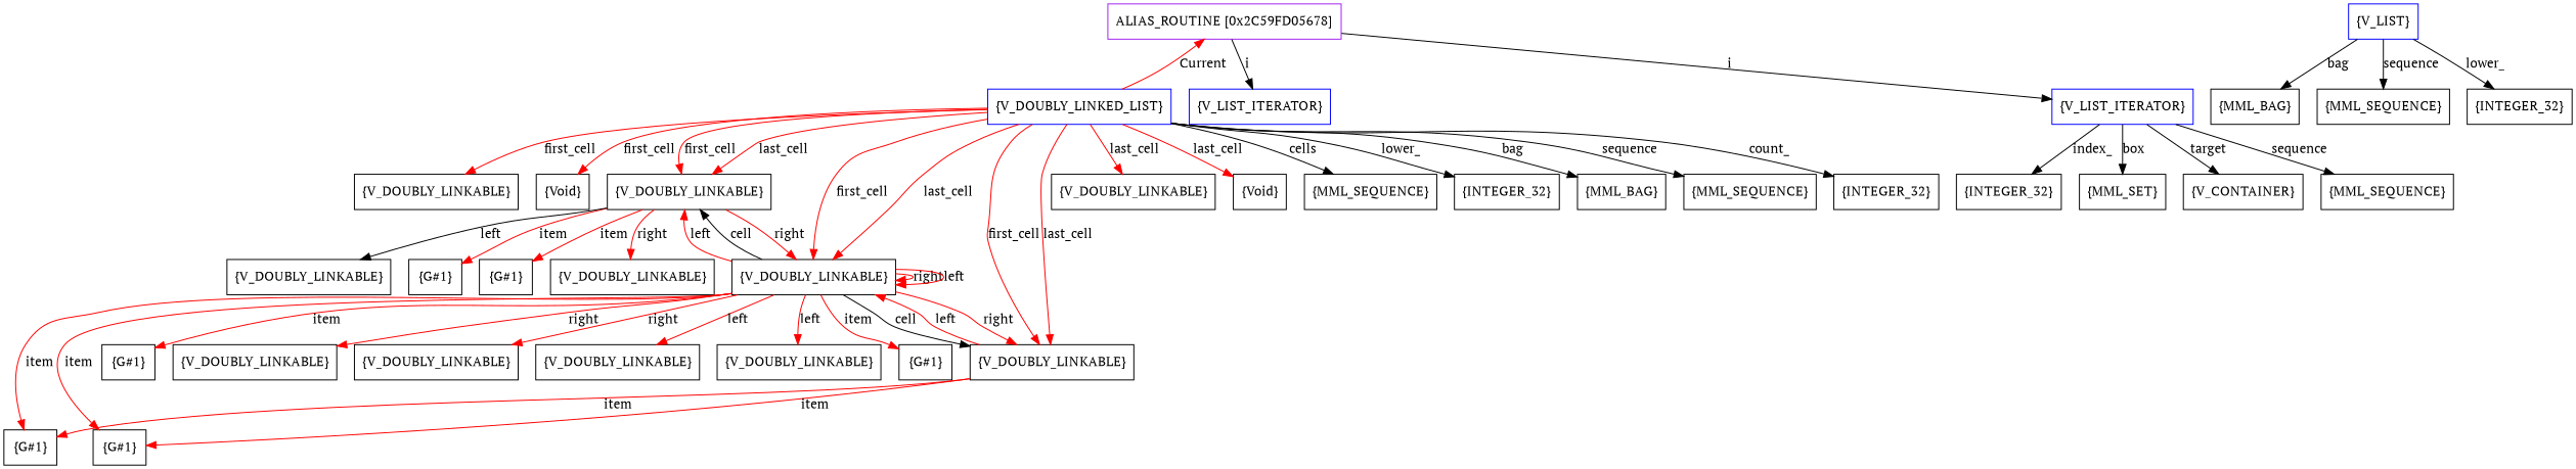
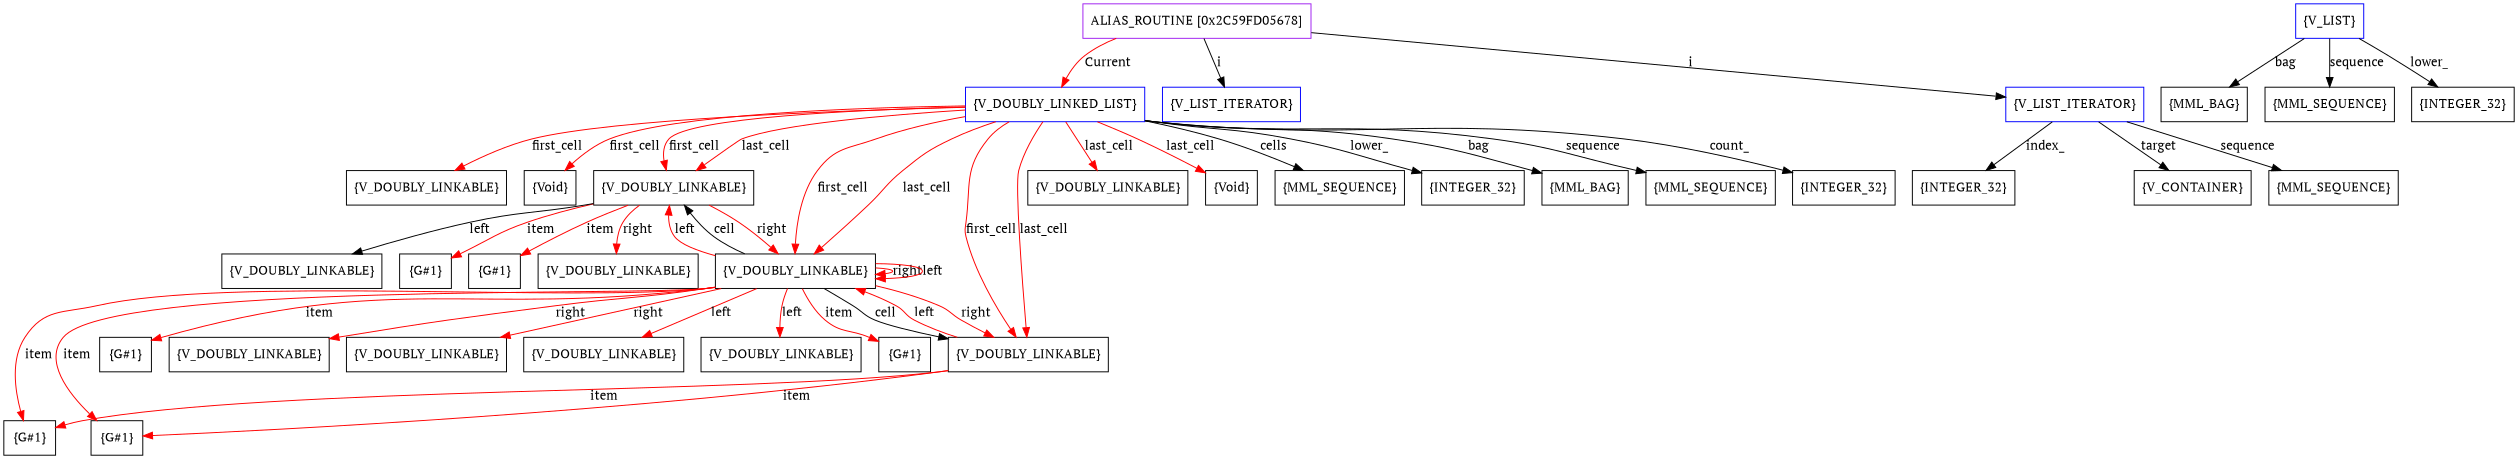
  digraph {
    fontname="PT Serif"
    node [fontname="PT Serif" shape=box]
    edge [color=red fontname="PT Serif"]
    n1 [color=purple label=<ALIAS_ROUTINE [0x2C59FD05678]>]
    n2 [color=blue label=<{V_DOUBLY_LINKED_LIST}>]
    n3 [color=blue label=<{V_LIST_ITERATOR}>]
    n4 [color=blue label=<{V_LIST_ITERATOR}>]
    n5 [label=<{INTEGER_32}>]
    n6 [label=<{MML_BAG}>]
    n7 [label=<{MML_SEQUENCE}>]
    n8 [label=<{INTEGER_32}>]
    n9 [label=<{V_DOUBLY_LINKABLE}>]
    n10 [label=<{Void}>]
    n11 [label=<{V_DOUBLY_LINKABLE}>]
    n12 [label=<{V_DOUBLY_LINKABLE}>]
    n13 [label=<{V_DOUBLY_LINKABLE}>]
    n14 [label=<{V_DOUBLY_LINKABLE}>]
    n15 [label=<{Void}>]
    n16 [label=<{MML_SEQUENCE}>]
    n17 [color=blue label=<{V_LIST}>]
    n18 [label=<{MML_BAG}>]
    n19 [label=<{MML_SEQUENCE}>]
    n20 [label=<{INTEGER_32}>]
-   n21 [label=<{MML_SET}>]
    n22 [label=<{V_CONTAINER}>]
    n23 [label=<{MML_SEQUENCE}>]
    n24 [label=<{INTEGER_32}>]
    n25 [label=<{G#1}>]
    n26 [label=<{G#1}>]
    n27 [label=<{V_DOUBLY_LINKABLE}>]
    n28 [label=<{V_DOUBLY_LINKABLE}>]
    n29 [label=<{G#1}>]
    n30 [label=<{G#1}>]
    n31 [label=<{G#1}>]
    n32 [label=<{G#1}>]
    n33 [label=<{V_DOUBLY_LINKABLE}>]
    n34 [label=<{V_DOUBLY_LINKABLE}>]
    n35 [label=<{V_DOUBLY_LINKABLE}>]
    n36 [label=<{V_DOUBLY_LINKABLE}>]
-   n2 -> n1 [label=<Current>]
+   n1 -> n2 [label=<Current>]
    n1 -> n3 [label=<i> color=""]
    n1 -> n4 [label=<i> color=""]
    n2 -> n5 [label=<lower_> color=""]
    n2 -> n6 [label=<bag> color=""]
    n2 -> n7 [label=<sequence> color=""]
    n2 -> n8 [label=<count_> color=""]
    n2 -> n9 [label=<first_cell>]
    n2 -> n10 [label=<first_cell>]
    n2 -> n11 [label=<first_cell>]
    n2 -> n11 [label=<last_cell>]
    n2 -> n12 [label=<first_cell>]
    n2 -> n12 [label=<last_cell>]
    n2 -> n13 [label=<first_cell>]
    n2 -> n13 [label=<last_cell>]
    n2 -> n14 [label=<last_cell>]
    n2 -> n15 [label=<last_cell>]
    n2 -> n16 [label=<cells> color=""]
-   n4 -> n21 [label=box color=""]
    n4 -> n22 [label=<target> color=""]
    n4 -> n23 [label=<sequence> color=""]
    n4 -> n24 [label=<index_> color=""]
    n11 -> n12 [label=<right>]
    n11 -> n25 [label=<item>]
    n11 -> n26 [label=<item>]
    n11 -> n27 [label=<right>]
    n11 -> n28 [label=<left> color=""]
    n12 -> n11 [label=<left>]
    n12 -> n11 [label=<cell> color=""]
    n12 -> n12 [label=<right>]
    n12 -> n12 [label=<left>]
    n12 -> n13 [label=<right>]
    n12 -> n13 [label=<cell> color=""]
    n12 -> n29 [label=<item>]
    n12 -> n30 [label=<item>]
    n12 -> n31 [label=<item>]
    n12 -> n32 [label=<item>]
    n12 -> n33 [label=<right>]
    n12 -> n34 [label=<right>]
    n12 -> n35 [label=<left>]
    n12 -> n36 [label=<left>]
    n13 -> n12 [label=<left>]
    n13 -> n30 [label=<item>]
    n13 -> n31 [label=<item>]
    n17 -> n18 [label=<bag> color=""]
    n17 -> n19 [label=<sequence> color=""]
    n17 -> n20 [label=<lower_> color=""]
  }
